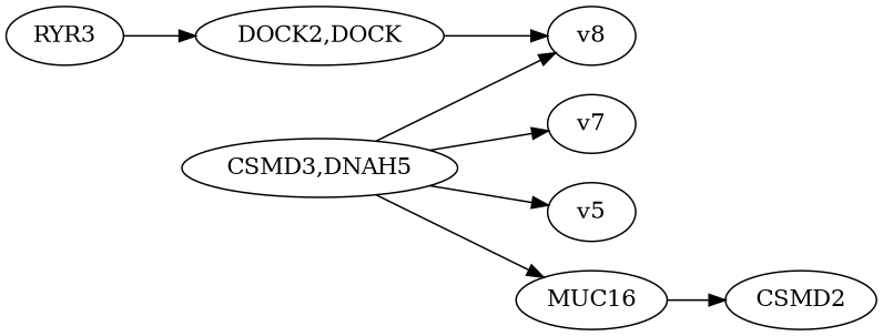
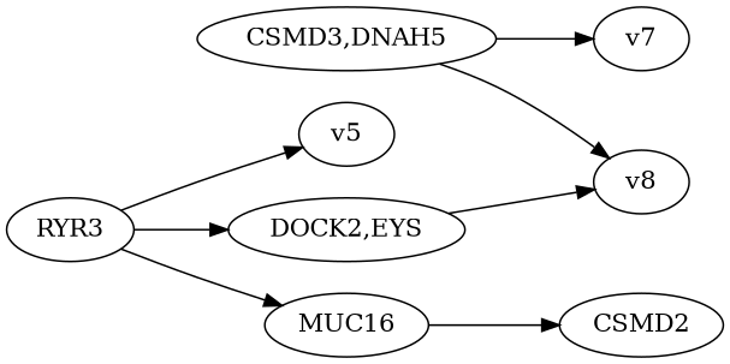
  digraph {
    rankdir=LR
    n1 [label="CSMD3,DNAH5"]
    v8
    v7
    n4 [label=RYR3]
    v5
    n6 [label=MUC16]
-   n7 [label="DOCK2,DOCK"]
+   n7 [label="DOCK2,EYS"]
    n8 [label=CSMD2]
    n1 -> v8
    n1 -> v7
-   n1 -> v5
-   n1 -> n6
+   n4 -> v5
+   n4 -> n6
    n4 -> n7
    n6 -> n8
    n7 -> v8
  }
